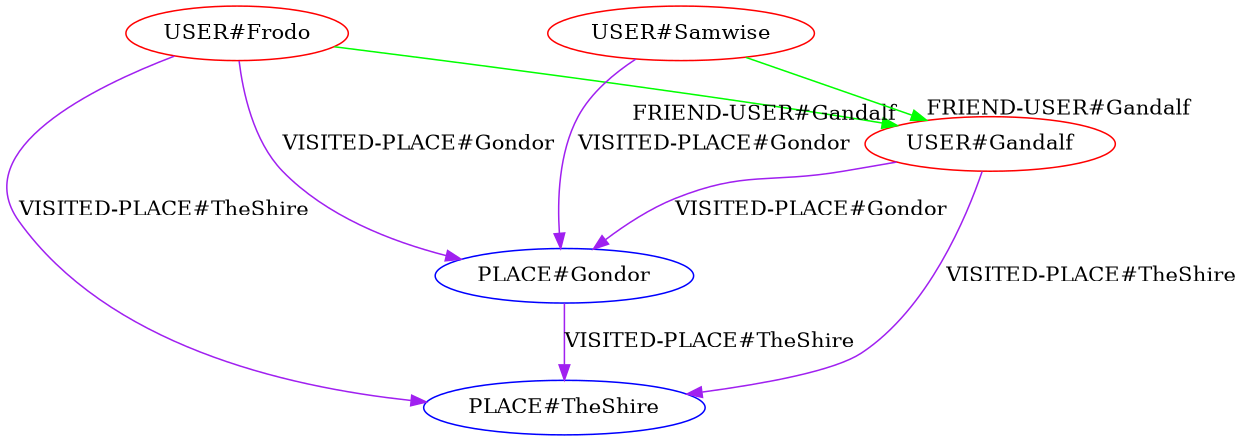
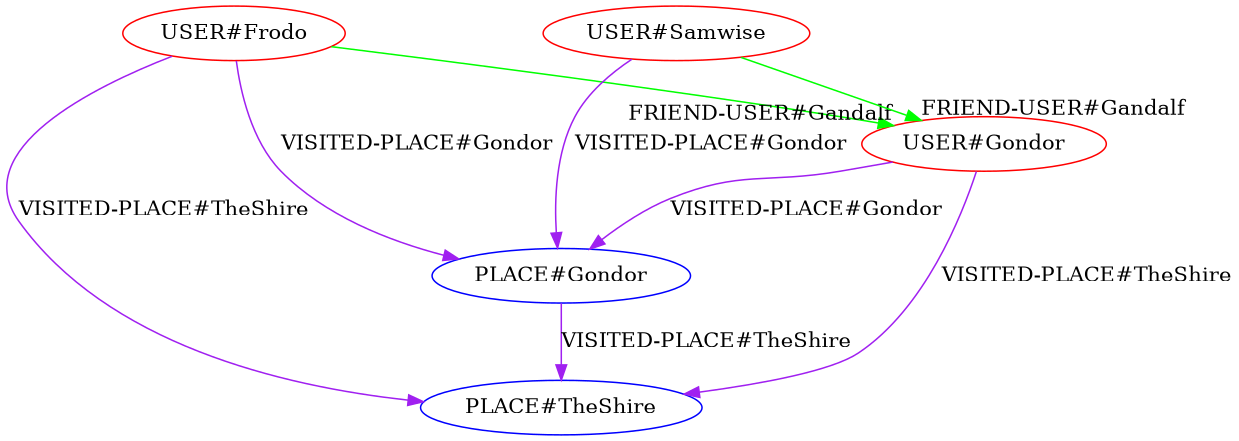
  digraph {
    node [color=red]
    edge [color=Purple]
    n1 [label="USER#Frodo"]
-   n2 [label="USER#Gandalf"]
+   n2 [label="USER#Gondor"]
    n3 [color=blue label="PLACE#Gondor"]
    n4 [color=blue label="PLACE#TheShire"]
    n5 [label="USER#Samwise"]
    n1 -> n2 [color=Green headlabel="FRIEND-USER#Gandalf"]
    n1 -> n3 [label="VISITED-PLACE#Gondor"]
    n1 -> n4 [label="VISITED-PLACE#TheShire"]
    n2 -> n3 [label="VISITED-PLACE#Gondor"]
    n2 -> n4 [label="VISITED-PLACE#TheShire"]
    n3 -> n4 [label="VISITED-PLACE#TheShire"]
    n5 -> n2 [color=Green headlabel="FRIEND-USER#Gandalf"]
    n5 -> n3 [label="VISITED-PLACE#Gondor"]
  }
